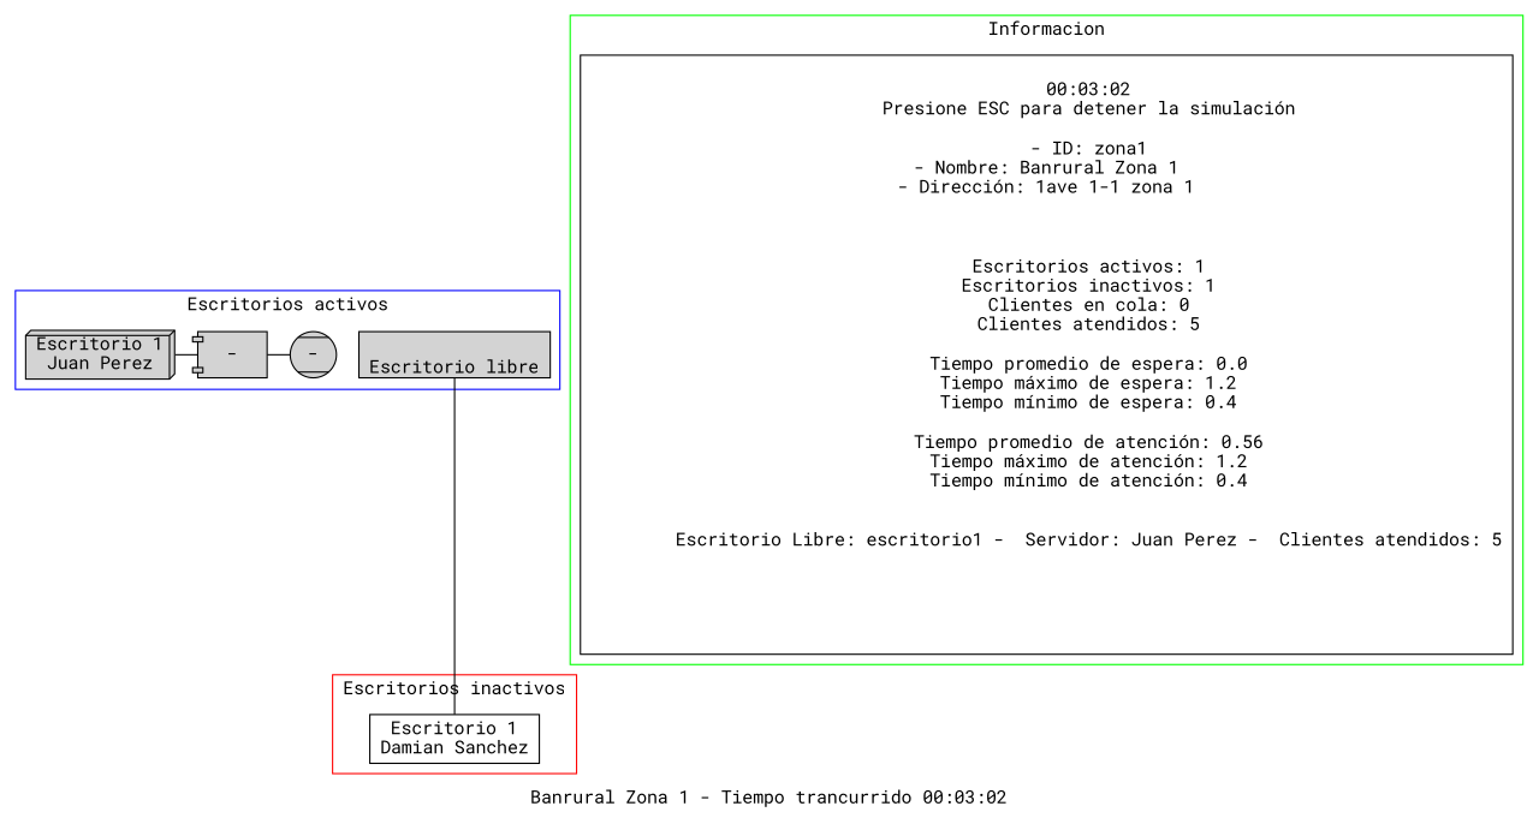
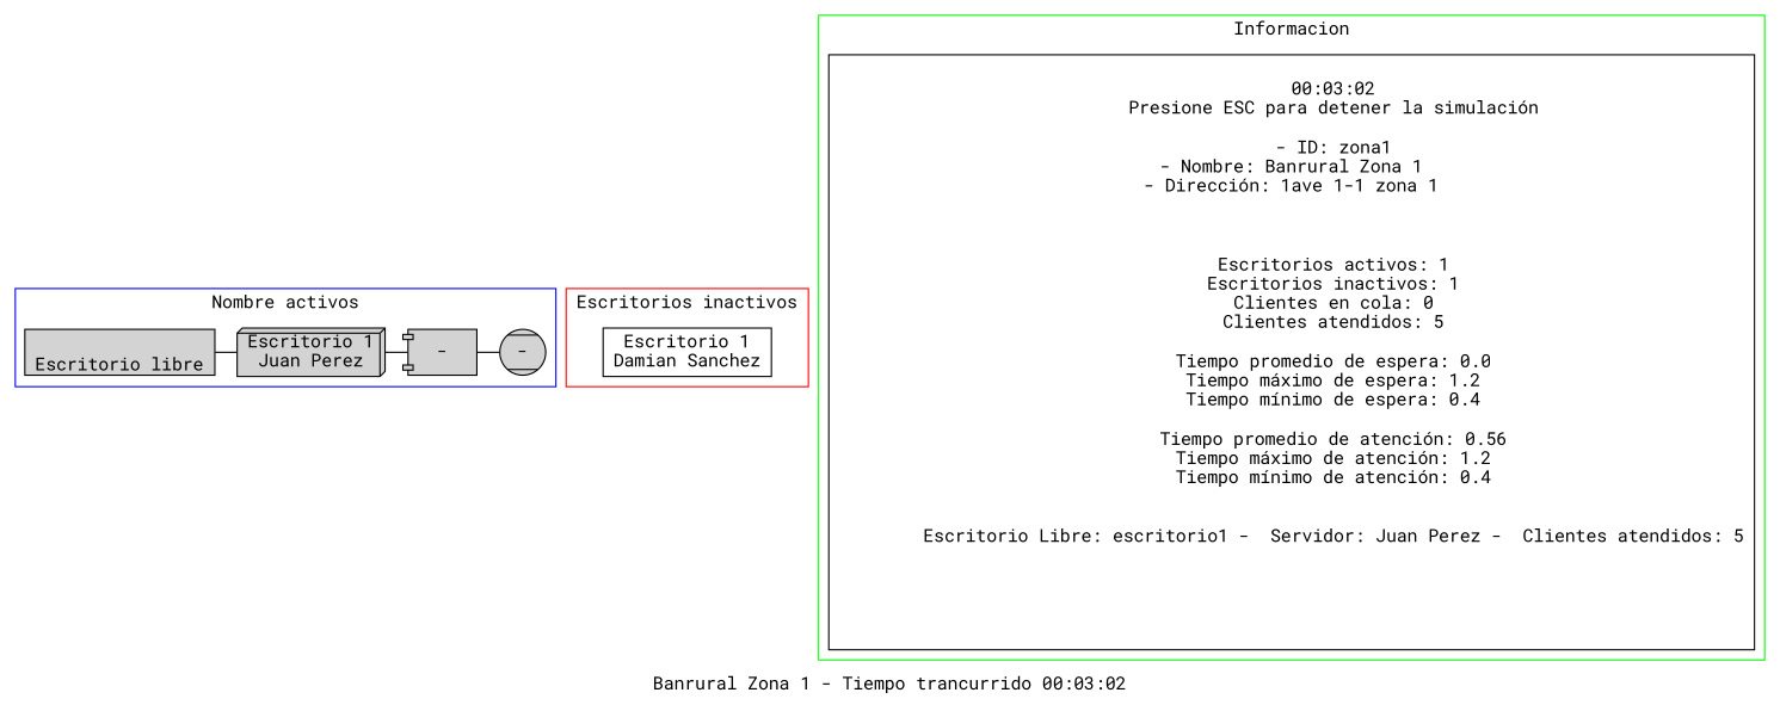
  digraph {
    fontname="Roboto Mono"
    label="Banrural Zona 1 - Tiempo trancurrido 00:03:02"
    node [fontname="Roboto Mono" group=0 shape=box style=filled]
    edge [arrowhead=none fontname="Roboto Mono"]
    n1 [label="Escritorio libre" labelloc=b]
    n2 [group=1 label="Escritorio 1\nJuan Perez" shape=box3d]
    n3 [group=2 label="-" shape=component]
    n4 [group=3 label="-" shape=Mcircle]
    n5 [label="Escritorio 1\nDamian Sanchez" style=""]
    n6 [label="\n        00:03:02\n        Presione ESC para detener la simulación\n\n        - ID: zona1\n- Nombre: Banrural Zona 1\n- Dirección: 1ave 1-1 zona 1\n\n\n        \n        Escritorios activos: 1\n        Escritorios inactivos: 1\n        Clientes en cola: 0\n        Clientes atendidos: 5\n\n        Tiempo promedio de espera: 0.0\n        Tiempo máximo de espera: 1.2\n        Tiempo mínimo de espera: 0.4\n\n        Tiempo promedio de atención: 0.56\n        Tiempo máximo de atención: 1.2\n        Tiempo mínimo de atención: 0.4\n        \n\n        Escritorio Libre: escritorio1 -  Servidor: Juan Perez -  Clientes atendidos: 5\n        \n\n\n        \n        " group="" style=""]
    subgraph cluster_1 {
      label="Fila de espera"
      subgraph sub_2 {
        label="Fila de espera"
        rank=same
      }
    }
    subgraph cluster_3 {
      color=blue
-     label="Escritorios activos"
+     label="Nombre activos"
      subgraph sub_4 {
        color=blue
        label="Escritorios activos"
        rank=same
        n1
        n2
        n3
        n4
      }
    }
    subgraph cluster_5 {
      color=red
      label="Escritorios inactivos"
      n5
    }
    subgraph cluster_6 {
      color=green
      label=Informacion
      n6
    }
-   n1 -> n5
+   n1 -> n2
    n2 -> n3
    n3 -> n4
  }
